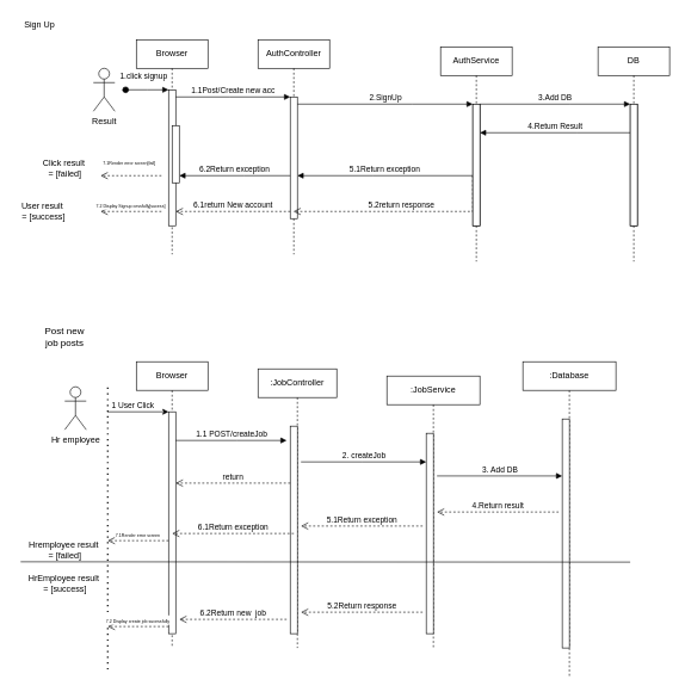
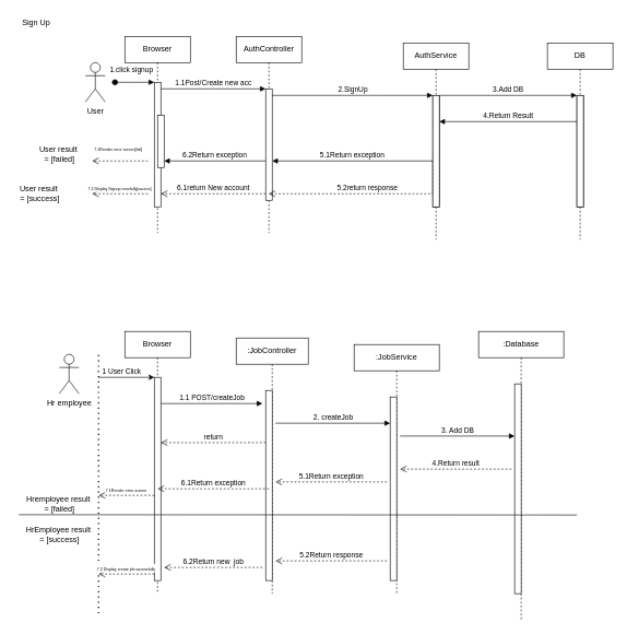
  <mxCell id="0" />
  <mxCell id="1" parent="0" />
  <mxCell id="2" value="Browser" style="shape=umlLifeline;perimeter=lifelinePerimeter;whiteSpace=wrap;html=1;container=0;dropTarget=0;collapsible=0;recursiveResize=0;outlineConnect=0;portConstraint=eastwest;newEdgeStyle={&quot;edgeStyle&quot;:&quot;elbowEdgeStyle&quot;,&quot;elbow&quot;:&quot;vertical&quot;,&quot;curved&quot;:0,&quot;rounded&quot;:0};" parent="1" vertex="1"><mxGeometry x="190" y="55" width="100" height="300" as="geometry" /></mxCell>
  <mxCell id="3" value="" style="html=1;points=[];perimeter=orthogonalPerimeter;outlineConnect=0;targetShapes=umlLifeline;portConstraint=eastwest;newEdgeStyle={&quot;edgeStyle&quot;:&quot;elbowEdgeStyle&quot;,&quot;elbow&quot;:&quot;vertical&quot;,&quot;curved&quot;:0,&quot;rounded&quot;:0};" parent="2" vertex="1"><mxGeometry x="45" y="70" width="10" height="190" as="geometry" /></mxCell>
  <mxCell id="4" value="1.click signup" style="html=1;verticalAlign=bottom;startArrow=oval;endArrow=block;startSize=8;edgeStyle=elbowEdgeStyle;elbow=vertical;curved=0;rounded=0;" parent="2" target="3" edge="1"><mxGeometry x="-0.167" y="10" relative="1" as="geometry"><mxPoint x="-15" y="70" as="sourcePoint" /><mxPoint as="offset" /></mxGeometry></mxCell>
  <mxCell id="5" value="" style="html=1;points=[];perimeter=orthogonalPerimeter;outlineConnect=0;targetShapes=umlLifeline;portConstraint=eastwest;newEdgeStyle={&quot;edgeStyle&quot;:&quot;elbowEdgeStyle&quot;,&quot;elbow&quot;:&quot;vertical&quot;,&quot;curved&quot;:0,&quot;rounded&quot;:0};" parent="2" vertex="1"><mxGeometry x="50" y="120" width="10" height="80" as="geometry" /></mxCell>
  <mxCell id="6" value="AuthController" style="shape=umlLifeline;perimeter=lifelinePerimeter;whiteSpace=wrap;html=1;container=0;dropTarget=0;collapsible=0;recursiveResize=0;outlineConnect=0;portConstraint=eastwest;newEdgeStyle={&quot;edgeStyle&quot;:&quot;elbowEdgeStyle&quot;,&quot;elbow&quot;:&quot;vertical&quot;,&quot;curved&quot;:0,&quot;rounded&quot;:0};" parent="1" vertex="1"><mxGeometry x="360" y="55" width="100" height="300" as="geometry" /></mxCell>
  <mxCell id="7" value="" style="html=1;points=[];perimeter=orthogonalPerimeter;outlineConnect=0;targetShapes=umlLifeline;portConstraint=eastwest;newEdgeStyle={&quot;edgeStyle&quot;:&quot;elbowEdgeStyle&quot;,&quot;elbow&quot;:&quot;vertical&quot;,&quot;curved&quot;:0,&quot;rounded&quot;:0};" parent="6" vertex="1"><mxGeometry x="45" y="80" width="10" height="170" as="geometry" /></mxCell>
  <mxCell id="8" value="1.1Post/Create new acc" style="html=1;verticalAlign=bottom;endArrow=block;edgeStyle=elbowEdgeStyle;elbow=vertical;curved=0;rounded=0;" parent="1" source="3" target="7" edge="1"><mxGeometry relative="1" as="geometry"><mxPoint x="335" y="145" as="sourcePoint" /><Array as="points"><mxPoint x="320" y="135" /></Array></mxGeometry></mxCell>
  <mxCell id="9" value="6.1return New account" style="html=1;verticalAlign=bottom;endArrow=open;dashed=1;endSize=8;edgeStyle=elbowEdgeStyle;elbow=vertical;curved=0;rounded=0;" parent="1" source="7" target="3" edge="1"><mxGeometry relative="1" as="geometry"><mxPoint x="335" y="220" as="targetPoint" /><Array as="points"><mxPoint x="330" y="295" /></Array></mxGeometry></mxCell>
  <mxCell id="10" value="6.2Return exception" style="html=1;verticalAlign=bottom;endArrow=block;edgeStyle=elbowEdgeStyle;elbow=vertical;curved=0;rounded=0;" parent="1" source="7" target="5" edge="1"><mxGeometry relative="1" as="geometry"><mxPoint x="315" y="175" as="sourcePoint" /><Array as="points"><mxPoint x="340" y="245" /><mxPoint x="330" y="185" /></Array></mxGeometry></mxCell>
- <mxCell id="11" value="Result" style="shape=umlActor;verticalLabelPosition=bottom;verticalAlign=top;html=1;outlineConnect=0;" vertex="1" parent="1"><mxGeometry x="130" y="95" width="30" height="60" as="geometry" /></mxCell>
+ <mxCell id="11" value="User" style="shape=umlActor;verticalLabelPosition=bottom;verticalAlign=top;html=1;outlineConnect=0;" vertex="1" parent="1"><mxGeometry x="130" y="95" width="30" height="60" as="geometry" /></mxCell>
  <mxCell id="12" value="" style="html=1;points=[];perimeter=orthogonalPerimeter;outlineConnect=0;targetShapes=umlLifeline;portConstraint=eastwest;newEdgeStyle={&quot;edgeStyle&quot;:&quot;elbowEdgeStyle&quot;,&quot;elbow&quot;:&quot;vertical&quot;,&quot;curved&quot;:0,&quot;rounded&quot;:0};" vertex="1" parent="1"><mxGeometry x="660" y="145" width="10" height="170" as="geometry" /></mxCell>
  <mxCell id="13" value="2.SignUp" style="html=1;verticalAlign=bottom;endArrow=block;edgeStyle=elbowEdgeStyle;elbow=vertical;curved=0;rounded=0;" edge="1" parent="1" source="7" target="12"><mxGeometry relative="1" as="geometry"><mxPoint x="590" y="155" as="sourcePoint" /><Array as="points"><mxPoint x="575" y="145" /></Array></mxGeometry></mxCell>
  <mxCell id="14" value="5.2return response" style="html=1;verticalAlign=bottom;endArrow=open;dashed=1;endSize=8;edgeStyle=elbowEdgeStyle;elbow=vertical;curved=0;rounded=0;" edge="1" parent="1" target="6"><mxGeometry relative="1" as="geometry"><mxPoint x="490" y="245" as="targetPoint" /><Array as="points"><mxPoint x="560" y="295" /><mxPoint x="585" y="245" /></Array><mxPoint x="660" y="245" as="sourcePoint" /></mxGeometry></mxCell>
  <mxCell id="15" value="5.1Return exception" style="html=1;verticalAlign=bottom;endArrow=block;edgeStyle=elbowEdgeStyle;elbow=vertical;curved=0;rounded=0;" edge="1" parent="1" source="12" target="7"><mxGeometry relative="1" as="geometry"><mxPoint x="570" y="185" as="sourcePoint" /><Array as="points"><mxPoint x="520" y="245" /><mxPoint x="585" y="185" /></Array></mxGeometry></mxCell>
  <mxCell id="16" value="AuthService" style="shape=umlLifeline;perimeter=lifelinePerimeter;whiteSpace=wrap;html=1;container=0;dropTarget=0;collapsible=0;recursiveResize=0;outlineConnect=0;portConstraint=eastwest;newEdgeStyle={&quot;edgeStyle&quot;:&quot;elbowEdgeStyle&quot;,&quot;elbow&quot;:&quot;vertical&quot;,&quot;curved&quot;:0,&quot;rounded&quot;:0};" vertex="1" parent="1"><mxGeometry x="615" y="65" width="100" height="300" as="geometry" /></mxCell>
  <mxCell id="17" value="" style="html=1;points=[];perimeter=orthogonalPerimeter;outlineConnect=0;targetShapes=umlLifeline;portConstraint=eastwest;newEdgeStyle={&quot;edgeStyle&quot;:&quot;elbowEdgeStyle&quot;,&quot;elbow&quot;:&quot;vertical&quot;,&quot;curved&quot;:0,&quot;rounded&quot;:0};" vertex="1" parent="16"><mxGeometry x="45" y="80" width="10" height="170" as="geometry" /></mxCell>
  <mxCell id="18" value="" style="html=1;points=[];perimeter=orthogonalPerimeter;outlineConnect=0;targetShapes=umlLifeline;portConstraint=eastwest;newEdgeStyle={&quot;edgeStyle&quot;:&quot;elbowEdgeStyle&quot;,&quot;elbow&quot;:&quot;vertical&quot;,&quot;curved&quot;:0,&quot;rounded&quot;:0};" vertex="1" parent="1"><mxGeometry x="880" y="145" width="10" height="170" as="geometry" /></mxCell>
  <mxCell id="19" value="3.Add DB" style="html=1;verticalAlign=bottom;endArrow=block;edgeStyle=elbowEdgeStyle;elbow=vertical;curved=0;rounded=0;" edge="1" parent="1" source="17" target="18"><mxGeometry relative="1" as="geometry"><mxPoint x="810" y="155" as="sourcePoint" /><Array as="points"><mxPoint x="795" y="145" /></Array></mxGeometry></mxCell>
  <mxCell id="20" value="4.Return Result" style="html=1;verticalAlign=bottom;endArrow=block;edgeStyle=elbowEdgeStyle;elbow=vertical;curved=0;rounded=0;" edge="1" parent="1" source="18" target="17"><mxGeometry relative="1" as="geometry"><mxPoint x="790" y="185" as="sourcePoint" /><Array as="points"><mxPoint x="805" y="185" /></Array></mxGeometry></mxCell>
  <mxCell id="21" value="DB" style="shape=umlLifeline;perimeter=lifelinePerimeter;whiteSpace=wrap;html=1;container=0;dropTarget=0;collapsible=0;recursiveResize=0;outlineConnect=0;portConstraint=eastwest;newEdgeStyle={&quot;edgeStyle&quot;:&quot;elbowEdgeStyle&quot;,&quot;elbow&quot;:&quot;vertical&quot;,&quot;curved&quot;:0,&quot;rounded&quot;:0};" vertex="1" parent="1"><mxGeometry x="835" y="65" width="100" height="300" as="geometry" /></mxCell>
  <mxCell id="22" value="" style="html=1;points=[];perimeter=orthogonalPerimeter;outlineConnect=0;targetShapes=umlLifeline;portConstraint=eastwest;newEdgeStyle={&quot;edgeStyle&quot;:&quot;elbowEdgeStyle&quot;,&quot;elbow&quot;:&quot;vertical&quot;,&quot;curved&quot;:0,&quot;rounded&quot;:0};" vertex="1" parent="21"><mxGeometry x="45" y="80" width="10" height="170" as="geometry" /></mxCell>
  <mxCell id="23" value="&lt;font style=&quot;font-size: 6px;&quot;&gt;7.1Render error screen[fail]&lt;/font&gt;" style="html=1;verticalAlign=bottom;endArrow=open;dashed=1;endSize=8;edgeStyle=elbowEdgeStyle;elbow=vertical;curved=0;rounded=0;" edge="1" parent="1"><mxGeometry x="0.059" y="-10" relative="1" as="geometry"><mxPoint y="245" as="targetPoint" x="140" /><Array as="points"><mxPoint x="155" y="245" /></Array><mxPoint x="225" y="245" as="sourcePoint" /><mxPoint as="offset" /></mxGeometry></mxCell>
  <mxCell id="24" value="&lt;font style=&quot;font-size: 6px;&quot;&gt;7.2 Display Signup cessfully[sucess]&lt;/font&gt;" style="html=1;verticalAlign=bottom;endArrow=open;dashed=1;endSize=8;edgeStyle=elbowEdgeStyle;elbow=vertical;curved=0;rounded=0;" edge="1" parent="1"><mxGeometry relative="1" as="geometry"><mxPoint y="295" as="targetPoint" x="140" /><Array as="points"><mxPoint x="155" y="295" /></Array><mxPoint x="225" y="295" as="sourcePoint" /><mxPoint as="offset" /></mxGeometry></mxCell>
  <mxCell id="25" value="Browser" style="shape=umlLifeline;perimeter=lifelinePerimeter;whiteSpace=wrap;html=1;container=0;dropTarget=0;collapsible=0;recursiveResize=0;outlineConnect=0;portConstraint=eastwest;newEdgeStyle={&quot;edgeStyle&quot;:&quot;elbowEdgeStyle&quot;,&quot;elbow&quot;:&quot;vertical&quot;,&quot;curved&quot;:0,&quot;rounded&quot;:0};" vertex="1" parent="1"><mxGeometry x="190" y="505" width="100" height="400" as="geometry" /></mxCell>
  <mxCell id="26" value="" style="html=1;points=[];perimeter=orthogonalPerimeter;outlineConnect=0;targetShapes=umlLifeline;portConstraint=eastwest;newEdgeStyle={&quot;edgeStyle&quot;:&quot;elbowEdgeStyle&quot;,&quot;elbow&quot;:&quot;vertical&quot;,&quot;curved&quot;:0,&quot;rounded&quot;:0};" vertex="1" parent="25"><mxGeometry x="45" y="70" width="10" height="310" as="geometry" /></mxCell>
  <mxCell id="27" value=":JobController" style="shape=umlLifeline;perimeter=lifelinePerimeter;whiteSpace=wrap;html=1;container=0;dropTarget=0;collapsible=0;recursiveResize=0;outlineConnect=0;portConstraint=eastwest;newEdgeStyle={&quot;edgeStyle&quot;:&quot;elbowEdgeStyle&quot;,&quot;elbow&quot;:&quot;vertical&quot;,&quot;curved&quot;:0,&quot;rounded&quot;:0};" vertex="1" parent="1"><mxGeometry x="360" y="515" width="110" height="390" as="geometry" /></mxCell>
  <mxCell id="28" value="" style="html=1;points=[];perimeter=orthogonalPerimeter;outlineConnect=0;targetShapes=umlLifeline;portConstraint=eastwest;newEdgeStyle={&quot;edgeStyle&quot;:&quot;elbowEdgeStyle&quot;,&quot;elbow&quot;:&quot;vertical&quot;,&quot;curved&quot;:0,&quot;rounded&quot;:0};" vertex="1" parent="27"><mxGeometry x="45" y="80" width="10" height="290" as="geometry" /></mxCell>
  <mxCell id="29" value="1.1 POST/createJob" style="html=1;verticalAlign=bottom;endArrow=block;edgeStyle=elbowEdgeStyle;elbow=horizontal;curved=0;rounded=0;" edge="1" parent="1"><mxGeometry relative="1" as="geometry"><mxPoint x="245" y="615" as="sourcePoint" /><Array as="points"><mxPoint x="330" y="615" /></Array><mxPoint x="400" y="615" as="targetPoint" /></mxGeometry></mxCell>
  <mxCell id="30" value="return" style="html=1;verticalAlign=bottom;endArrow=open;dashed=1;endSize=8;edgeStyle=elbowEdgeStyle;elbow=vertical;curved=0;rounded=0;" edge="1" parent="1"><mxGeometry relative="1" as="geometry"><mxPoint x="245" y="674.58" as="targetPoint" /><Array as="points"><mxPoint x="340" y="674.58" /></Array><mxPoint x="405" y="674.58" as="sourcePoint" /><mxPoint as="offset" /></mxGeometry></mxCell>
  <mxCell id="31" value="Hr employee" style="shape=umlActor;verticalLabelPosition=bottom;verticalAlign=top;html=1;outlineConnect=0;" vertex="1" parent="1"><mxGeometry x="90" y="540" width="30" height="60" as="geometry" /></mxCell>
  <mxCell id="32" value=":JobService" style="shape=umlLifeline;perimeter=lifelinePerimeter;whiteSpace=wrap;html=1;container=0;dropTarget=0;collapsible=0;recursiveResize=0;outlineConnect=0;portConstraint=eastwest;newEdgeStyle={&quot;edgeStyle&quot;:&quot;elbowEdgeStyle&quot;,&quot;elbow&quot;:&quot;vertical&quot;,&quot;curved&quot;:0,&quot;rounded&quot;:0};size=40;" vertex="1" parent="1"><mxGeometry x="540" y="525" width="130" height="380" as="geometry" /></mxCell>
  <mxCell id="33" value="" style="html=1;points=[];perimeter=orthogonalPerimeter;outlineConnect=0;targetShapes=umlLifeline;portConstraint=eastwest;newEdgeStyle={&quot;edgeStyle&quot;:&quot;elbowEdgeStyle&quot;,&quot;elbow&quot;:&quot;vertical&quot;,&quot;curved&quot;:0,&quot;rounded&quot;:0};" vertex="1" parent="32"><mxGeometry x="55" y="80" width="10" height="280" as="geometry" /></mxCell>
  <mxCell id="34" value="2. createJob" style="html=1;verticalAlign=bottom;endArrow=block;edgeStyle=elbowEdgeStyle;elbow=vertical;curved=0;rounded=0;" edge="1" parent="1"><mxGeometry relative="1" as="geometry"><mxPoint x="420" y="645" as="sourcePoint" /><Array as="points"><mxPoint x="505" y="645" /></Array><mxPoint x="595" y="645" as="targetPoint" /></mxGeometry></mxCell>
  <mxCell id="35" value=":Database" style="shape=umlLifeline;perimeter=lifelinePerimeter;whiteSpace=wrap;html=1;container=0;dropTarget=0;collapsible=0;recursiveResize=0;outlineConnect=0;portConstraint=eastwest;newEdgeStyle={&quot;edgeStyle&quot;:&quot;elbowEdgeStyle&quot;,&quot;elbow&quot;:&quot;vertical&quot;,&quot;curved&quot;:0,&quot;rounded&quot;:0};size=40;" vertex="1" parent="1"><mxGeometry x="730" y="505" width="130" height="440" as="geometry" /></mxCell>
  <mxCell id="36" value="" style="html=1;points=[];perimeter=orthogonalPerimeter;outlineConnect=0;targetShapes=umlLifeline;portConstraint=eastwest;newEdgeStyle={&quot;edgeStyle&quot;:&quot;elbowEdgeStyle&quot;,&quot;elbow&quot;:&quot;vertical&quot;,&quot;curved&quot;:0,&quot;rounded&quot;:0};" vertex="1" parent="35"><mxGeometry x="55" y="80" width="10" height="320" as="geometry" /></mxCell>
  <mxCell id="37" value="3. Add DB" style="html=1;verticalAlign=bottom;endArrow=block;edgeStyle=elbowEdgeStyle;elbow=vertical;curved=0;rounded=0;" edge="1" parent="1"><mxGeometry relative="1" as="geometry"><mxPoint x="610" y="664.58" as="sourcePoint" /><Array as="points"><mxPoint x="695" y="664.58" /></Array><mxPoint x="785" y="664.58" as="targetPoint" /></mxGeometry></mxCell>
  <mxCell id="38" value="4.Return result" style="html=1;verticalAlign=bottom;endArrow=open;dashed=1;endSize=8;edgeStyle=elbowEdgeStyle;elbow=vertical;curved=0;rounded=0;" edge="1" parent="1"><mxGeometry relative="1" as="geometry"><mxPoint x="610" y="715" as="targetPoint" /><Array as="points"><mxPoint x="705" y="715" /></Array><mxPoint x="780" y="715" as="sourcePoint" /><mxPoint as="offset" /></mxGeometry></mxCell>
  <mxCell id="39" value="5.1Return exception" style="html=1;verticalAlign=bottom;endArrow=open;dashed=1;endSize=8;edgeStyle=elbowEdgeStyle;elbow=vertical;curved=0;rounded=0;" edge="1" parent="1"><mxGeometry relative="1" as="geometry"><mxPoint x="420" y="734.58" as="targetPoint" /><Array as="points"><mxPoint x="515" y="734.58" /></Array><mxPoint x="590" y="734.58" as="sourcePoint" /><mxPoint as="offset" /></mxGeometry></mxCell>
  <mxCell id="40" value="&lt;font style=&quot;font-size: 6px;&quot;&gt;7.1Render error screen&lt;/font&gt;" style="html=1;verticalAlign=bottom;endArrow=open;dashed=1;endSize=8;edgeStyle=elbowEdgeStyle;elbow=vertical;curved=0;rounded=0;" edge="1" parent="1" source="26"><mxGeometry relative="1" as="geometry"><mxPoint x="150" y="755" as="targetPoint" /><Array as="points"><mxPoint x="165" y="755" /></Array><mxPoint x="230" y="755" as="sourcePoint" /><mxPoint as="offset" /></mxGeometry></mxCell>
  <mxCell id="41" value="6.1Return exception" style="html=1;verticalAlign=bottom;endArrow=open;dashed=1;endSize=8;edgeStyle=elbowEdgeStyle;elbow=vertical;curved=0;rounded=0;" edge="1" parent="1"><mxGeometry relative="1" as="geometry"><mxPoint x="240" y="745" as="targetPoint" /><Array as="points"><mxPoint x="335" y="745" /></Array><mxPoint x="410" y="745" as="sourcePoint" /><mxPoint as="offset" /></mxGeometry></mxCell>
  <mxCell id="42" value="" style="endArrow=none;dashed=1;html=1;dashPattern=1 3;strokeWidth=2;rounded=0;" edge="1" parent="1"><mxGeometry width="50" height="50" relative="1" as="geometry"><mxPoint x="150" y="935" as="sourcePoint" /><mxPoint x="150" y="535" as="targetPoint" /></mxGeometry></mxCell>
  <mxCell id="43" value="" style="endArrow=classic;html=1;rounded=0;" edge="1" parent="1" target="26"><mxGeometry width="50" height="50" relative="1" as="geometry"><mxPoint x="150" y="575" as="sourcePoint" /><mxPoint x="270" y="565" as="targetPoint" /></mxGeometry></mxCell>
  <mxCell id="44" value="1 User Click" style="edgeLabel;html=1;align=center;verticalAlign=middle;resizable=0;points=[];" connectable="0" vertex="1" parent="43"><mxGeometry x="-0.27" relative="1" as="geometry"><mxPoint x="3" y="-10" as="offset" /></mxGeometry></mxCell>
  <mxCell id="45" value="" style="endArrow=none;html=1;rounded=0;exitX=-0.014;exitY=0.914;exitDx=0;exitDy=0;exitPerimeter=0;" edge="1" parent="1" source="49"><mxGeometry width="50" height="50" relative="1" as="geometry"><mxPoint x="70" y="785" as="sourcePoint" /><mxPoint x="880" y="785" as="targetPoint" /></mxGeometry></mxCell>
  <mxCell id="46" value="5.2Return response" style="html=1;verticalAlign=bottom;endArrow=open;dashed=1;endSize=8;edgeStyle=elbowEdgeStyle;elbow=vertical;curved=0;rounded=0;" edge="1" parent="1"><mxGeometry relative="1" as="geometry"><mxPoint x="420" y="855" as="targetPoint" /><Array as="points"><mxPoint x="515" y="855" /></Array><mxPoint x="590" y="855" as="sourcePoint" /><mxPoint as="offset" /></mxGeometry></mxCell>
  <mxCell id="47" value="6.2Return new&amp;nbsp; job" style="html=1;verticalAlign=bottom;endArrow=open;dashed=1;endSize=8;edgeStyle=elbowEdgeStyle;elbow=vertical;curved=0;rounded=0;" edge="1" parent="1"><mxGeometry relative="1" as="geometry"><mxPoint x="250" y="865" as="targetPoint" /><Array as="points"><mxPoint x="335" y="865" /></Array><mxPoint x="400" y="865" as="sourcePoint" /><mxPoint as="offset" /></mxGeometry></mxCell>
  <mxCell id="48" value="&lt;font style=&quot;font-size: 6px;&quot;&gt;7.2 Display create job sucessfully&lt;/font&gt;" style="html=1;verticalAlign=bottom;endArrow=open;dashed=1;endSize=8;edgeStyle=elbowEdgeStyle;elbow=vertical;curved=0;rounded=0;" edge="1" parent="1"><mxGeometry relative="1" as="geometry"><mxPoint x="150" y="875" as="targetPoint" /><Array as="points"><mxPoint x="165" y="875" /></Array><mxPoint x="235" y="875" as="sourcePoint" /><mxPoint as="offset" /></mxGeometry></mxCell>
  <mxCell id="49" value="Hremployee result&amp;nbsp;&lt;br&gt;= [failed]" style="text;html=1;align=center;verticalAlign=middle;resizable=0;points=[];autosize=1;strokeColor=none;fillColor=none;" vertex="1" parent="1"><mxGeometry x="30" y="748" width="120" height="40" as="geometry" /></mxCell>
  <mxCell id="50" value="HrEmployee result&amp;nbsp;&lt;br&gt;= [success]" style="text;html=1;align=center;verticalAlign=middle;resizable=0;points=[];autosize=1;strokeColor=none;fillColor=none;" vertex="1" parent="1"><mxGeometry x="25" y="795" width="130" height="40" as="geometry" /></mxCell>
  <mxCell id="51" value="Sign Up" style="text;html=1;align=center;verticalAlign=middle;whiteSpace=wrap;rounded=0;" vertex="1" parent="1"><mxGeometry x="25" y="20" width="60" height="30" as="geometry" /></mxCell>
- <mxCell id="52" value="&lt;span style=&quot;font-family: Arial; font-size: 13.333px; text-align: start; white-space-collapse: preserve; background-color: rgb(255, 255, 255);&quot;&gt;Post new job posts&lt;/span&gt;" style="text;html=1;align=center;verticalAlign=middle;whiteSpace=wrap;rounded=0;" vertex="1" parent="1"><mxGeometry x="60" y="455" width="60" height="30" as="geometry" /></mxCell>
- <mxCell id="53" value="Click result&amp;nbsp;&lt;br&gt;= [failed]" style="text;html=1;align=center;verticalAlign=middle;resizable=0;points=[];autosize=1;strokeColor=none;fillColor=none;" vertex="1" parent="1"><mxGeometry x="50" y="215" width="80" height="40" as="geometry" /></mxCell>
+ <mxCell id="53" value="User result&amp;nbsp;&lt;br&gt;= [failed]" style="text;html=1;align=center;verticalAlign=middle;resizable=0;points=[];autosize=1;strokeColor=none;fillColor=none;" vertex="1" parent="1"><mxGeometry x="50" y="215" width="80" height="40" as="geometry" /></mxCell>
  <mxCell id="54" value="User result&amp;nbsp;&lt;br&gt;= [success]" style="text;html=1;align=center;verticalAlign=middle;resizable=0;points=[];autosize=1;strokeColor=none;fillColor=none;" vertex="1" parent="1"><mxGeometry x="20" y="275" width="80" height="40" as="geometry" /></mxCell>
